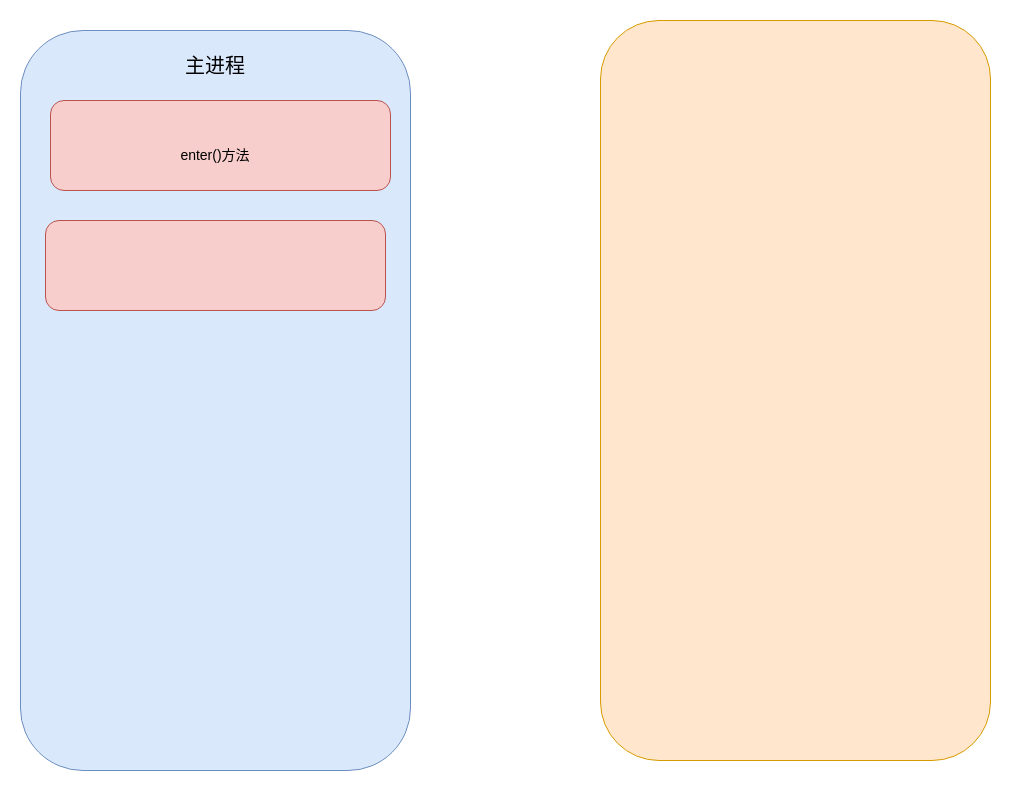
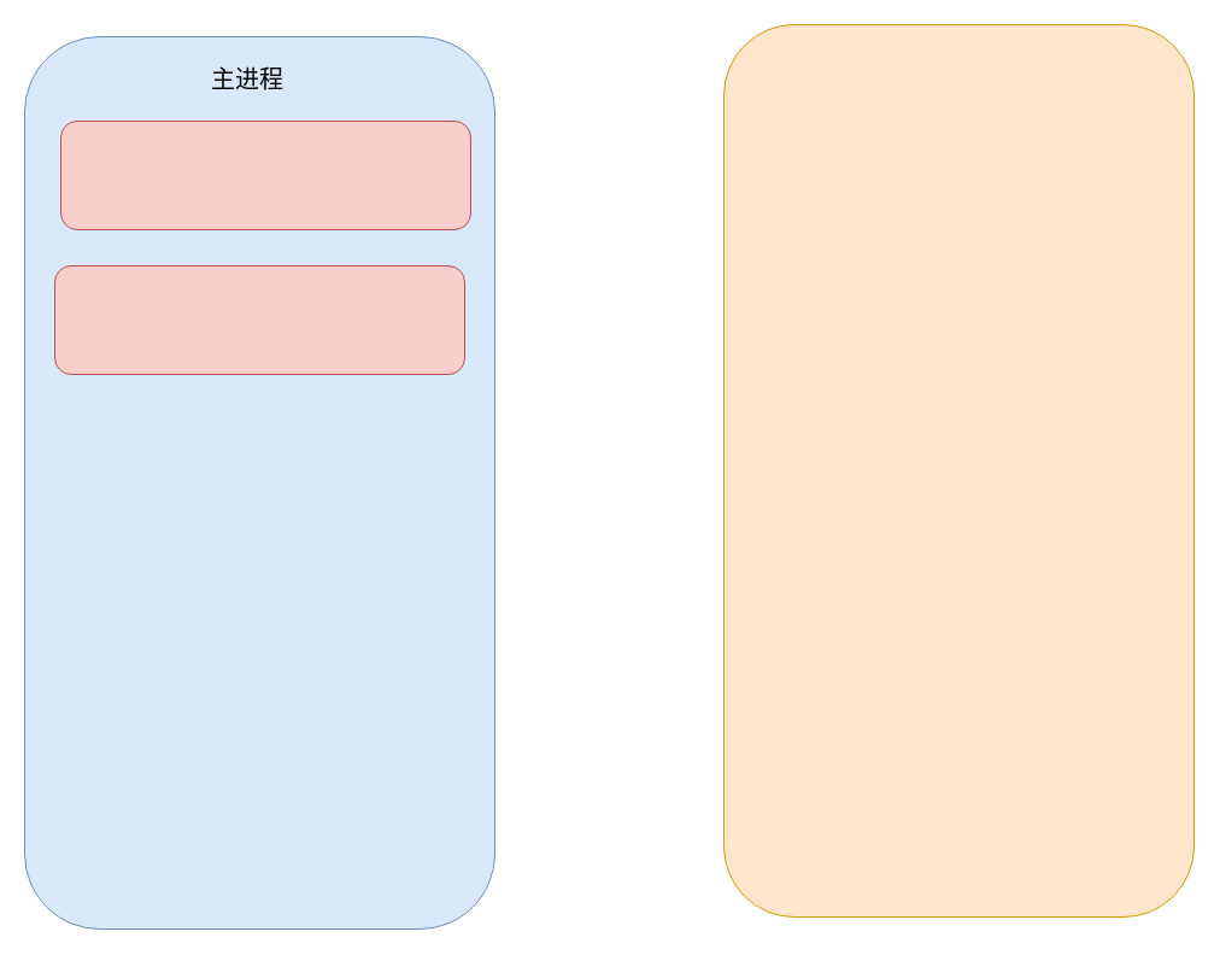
  <mxCell id="0" />
  <mxCell id="1" parent="0" />
  <mxCell id="2" value="" style="rounded=1;whiteSpace=wrap;html=1;fillColor=#dae8fc;strokeColor=#6c8ebf;arcSize=16;" vertex="1" parent="1"><mxGeometry x="20" y="30" width="390" height="740" as="geometry" /></mxCell>
- <mxCell id="3" value="主进程" style="text;html=1;strokeColor=none;fillColor=none;align=center;verticalAlign=middle;whiteSpace=wrap;rounded=0;fontSize=20;" vertex="1" parent="1"><mxGeometry x="145" y="50" width="140" height="30" as="geometry" /></mxCell>
+ <mxCell id="3" value="主进程" style="text;html=1;strokeColor=none;fillColor=none;align=center;verticalAlign=middle;whiteSpace=wrap;rounded=0;fontSize=20;" vertex="1" parent="1"><mxGeometry x="135" y="50" width="140" height="30" as="geometry" /></mxCell>
  <mxCell id="4" value="&lt;span style=&quot;color: rgba(0 , 0 , 0 , 0) ; font-family: monospace ; font-size: 0px&quot;&gt;%3CmxGraphModel%3E%3Croot%3E%3CmxCell%20id%3D%220%22%2F%3E%3CmxCell%20id%3D%221%22%20parent%3D%220%22%2F%3E%3CmxCell%20id%3D%222%22%20value%3D%22%E4%B8%BB%E8%BF%9B%E7%A8%8B%22%20style%3D%22text%3Bhtml%3D1%3BstrokeColor%3Dnone%3BfillColor%3Dnone%3Balign%3Dcenter%3BverticalAlign%3Dmiddle%3BwhiteSpace%3Dwrap%3Brounded%3D0%3BfontSize%3D20%3B%22%20vertex%3D%221%22%20parent%3D%221%22%3E%3CmxGeometry%20x%3D%22215%22%20y%3D%22230%22%20width%3D%22140%22%20height%3D%2230%22%20as%3D%22geometry%22%2F%3E%3C%2FmxCell%3E%3C%2Froot%3E%3C%2FmxGraphModel%3E&lt;/span&gt;" style="rounded=1;whiteSpace=wrap;html=1;fillColor=#ffe6cc;strokeColor=#d79b00;" vertex="1" parent="1"><mxGeometry x="600" y="20" width="390" height="740" as="geometry" /></mxCell>
  <mxCell id="5" value="" style="rounded=1;whiteSpace=wrap;html=1;fontSize=14;labelBorderColor=default;fillColor=#f8cecc;strokeColor=#b85450;" vertex="1" parent="1"><mxGeometry x="50" y="100" width="340" height="90" as="geometry" /></mxCell>
- <mxCell id="6" value="enter()方法" style="text;html=1;strokeColor=none;fillColor=none;align=center;verticalAlign=middle;whiteSpace=wrap;rounded=0;labelBackgroundColor=none;labelBorderColor=none;fontSize=14;fontColor=default;" vertex="1" parent="1"><mxGeometry x="155" y="140" width="120" height="30" as="geometry" /></mxCell>
  <mxCell id="7" value="" style="rounded=1;whiteSpace=wrap;html=1;fontSize=14;labelBorderColor=default;fillColor=#f8cecc;strokeColor=#b85450;" vertex="1" parent="1"><mxGeometry x="45" y="220" width="340" height="90" as="geometry" /></mxCell>
